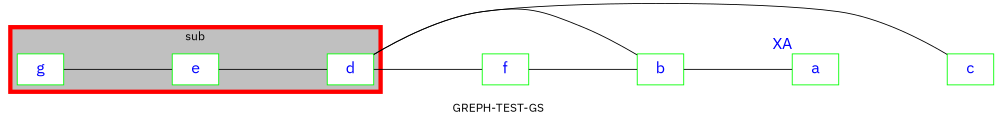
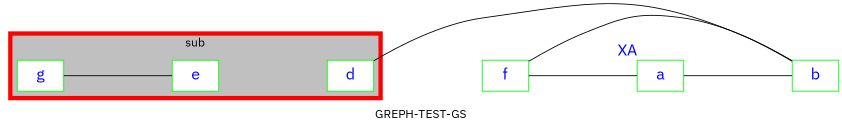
  graph {
    fontname="IBM Plex Sans"
    label="GREPH-TEST-GS"
    nodesep=1.75
    normalize=true
    node [color=green fillcolor=white fontcolor=blue fontname="IBM Plex Sans" fontsize=18 shape=box style="solid,filled"]
    edge [constraint=false fontname="IBM Plex Sans"]
    d
    e
    g
    f
    a [xlabel=XA]
    b
-   c
    subgraph cluster_1 {
      fillcolor=gray
      label=sub
      pencolor=red
      penwidth=5
      style="solid,filled"
      d
      e
      g
    }
-   d -- e
-   d -- f
+   a -- f
    e -- g
    a -- b
    b -- d
    b -- f
-   c -- d
  }
